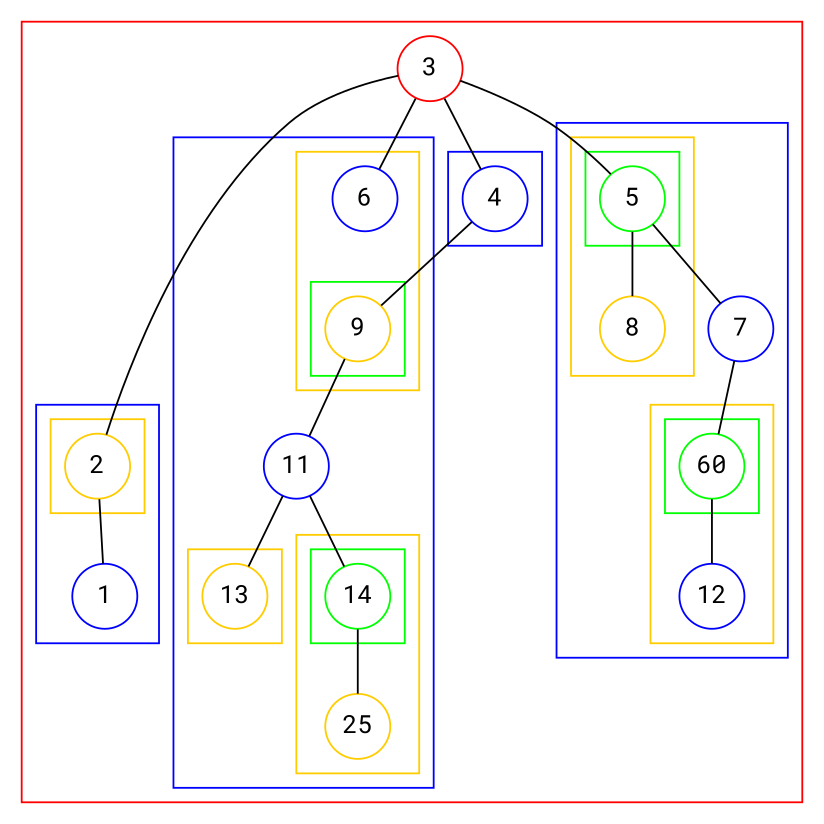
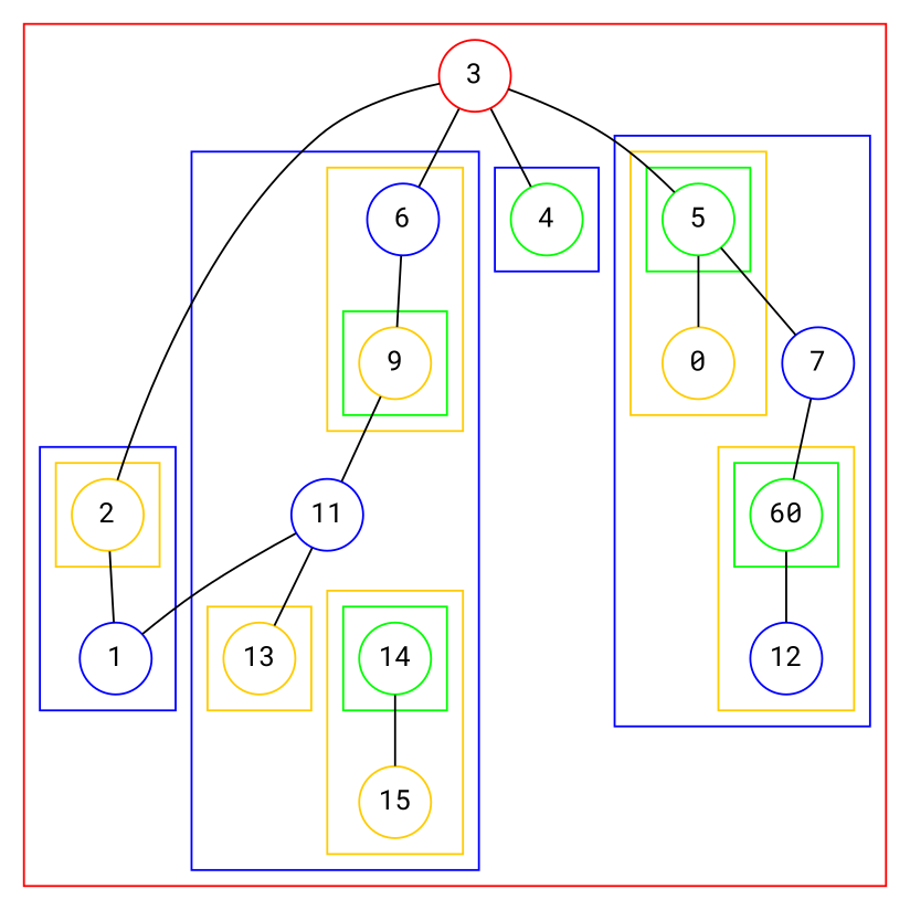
  graph {
    fontname="Roboto Mono"
    node [color=blue fixedsize=true fontname="Roboto Mono" shape=circle]
    edge [fontname="Roboto Mono"]
    n1 [color="#ffcc00" label=2 width=0.5]
    n2 [label=1 width=0.5]
    n3 [color="#ffcc00" label=9 width=0.5]
    n4 [label=6 width=0.5]
    n5 [color="#ffcc00" label=13 width=0.5]
    n6 [color=green label=14 width=0.5]
-   n7 [color="#ffcc00" label=25 width=0.5]
+   n7 [color="#ffcc00" label=15 width=0.5]
    n8 [label=11 width=0.5]
-   n9 [label=4 width=0.5]
+   n9 [color=green label=4 width=0.5]
    n10 [color=green label=5 width=0.5]
-   n11 [color="#ffcc00" label=8 width=0.5]
+   n11 [color="#ffcc00" label=0 width=0.5]
    n12 [color=green label=60 width=0.5]
    n13 [label=12 width=0.5]
    n14 [label=7 width=0.5]
    n15 [color=red label=3 width=0.5]
    subgraph cluster_1 {
      color=red
      n15
      subgraph cluster_2 {
        color=blue
        n2
        subgraph cluster_3 {
          color="#ffcc00"
          n1
        }
      }
      subgraph cluster_4 {
        color=blue
        n8
        subgraph cluster_5 {
          color="#ffcc00"
          n4
          subgraph cluster_6 {
            color=green
            n3
          }
        }
        subgraph cluster_7 {
          color="#ffcc00"
          n5
        }
        subgraph cluster_8 {
          color="#ffcc00"
          n7
          subgraph cluster_9 {
            color=green
            n6
          }
        }
      }
      subgraph cluster_10 {
        color=blue
        n9
      }
      subgraph cluster_11 {
        color=blue
        n14
        subgraph cluster_12 {
          color="#ffcc00"
          n11
          subgraph cluster_13 {
            color=green
            n10
          }
        }
        subgraph cluster_14 {
          color="#ffcc00"
          n13
          subgraph cluster_15 {
            color=green
            n12
          }
        }
      }
    }
    n1 -- n2
    n3 -- n8
-   n9 -- n3
+   n4 -- n3
    n6 -- n7
    n8 -- n5
-   n8 -- n6
+   n8 -- n2
    n10 -- n11
    n10 -- n14
    n12 -- n13
    n14 -- n12
    n15 -- n1
    n15 -- n4
    n15 -- n9
    n15 -- n10
  }
